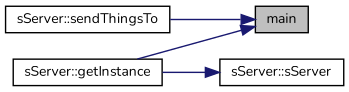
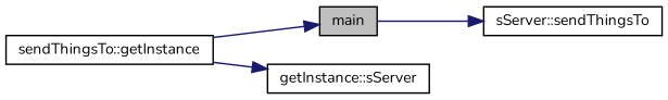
  digraph {
    fontname=Nunito
    rankdir=LR
    node [color=black fillcolor=white fontname=Nunito fontsize=10 shape=record style=filled]
    edge [color=midnightblue fontname=Nunito fontsize=10 labelfontname=Helvetica labelfontsize=10 style=solid]
    n1 [fillcolor=grey75 fontcolor=black height=0.2 label=main width=0.4]
    n2 [height=0.2 label="sServer::sendThingsTo" width=0.4]
-   n3 [height=0.2 label="sServer::getInstance" width=0.4]
-   n4 [height=0.2 label="sServer::sServer" width=0.4]
-   n2 -> n1
+   n3 [height=0.2 label="sendThingsTo::getInstance" width=0.4]
+   n4 [height=0.2 label="getInstance::sServer" width=0.4]
+   n1 -> n2
    n3 -> n1
    n3 -> n4
  }
